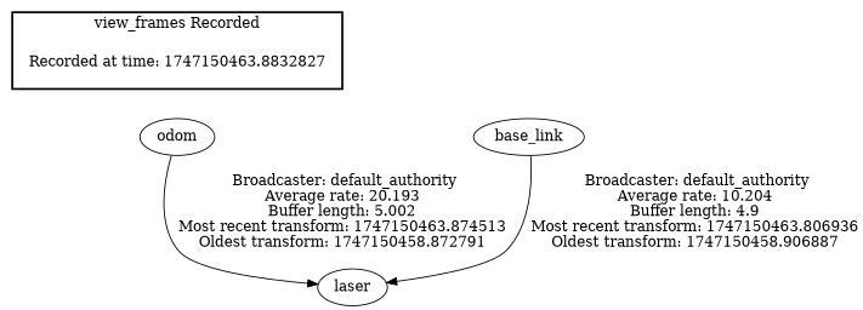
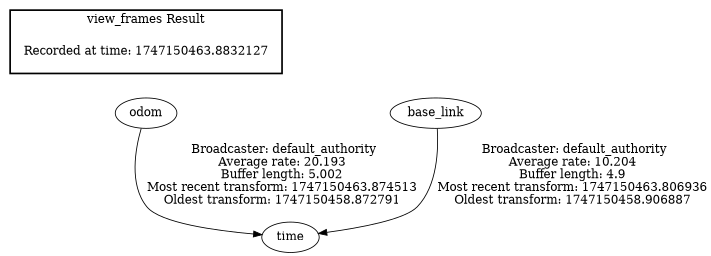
  digraph {
-   "Recorded at time: 1747150463.8832827" [shape=plaintext]
+   "Recorded at time: 1747150463.8832827" [shape=plaintext label="Recorded at time: 1747150463.8832127"]
    odom
-   laser
+   laser [label=time]
    base_link
    subgraph cluster_1 {
      color=black
-     label="view_frames Recorded"
+     label="view_frames Result"
      style=bold
      "Recorded at time: 1747150463.8832827"
    }
    "Recorded at time: 1747150463.8832827" -> odom [style=invis]
    odom -> laser [label=" Broadcaster: default_authority\nAverage rate: 20.193\nBuffer length: 5.002\nMost recent transform: 1747150463.874513\nOldest transform: 1747150458.872791\n"]
    base_link -> laser [label=" Broadcaster: default_authority\nAverage rate: 10.204\nBuffer length: 4.9\nMost recent transform: 1747150463.806936\nOldest transform: 1747150458.906887\n"]
  }
